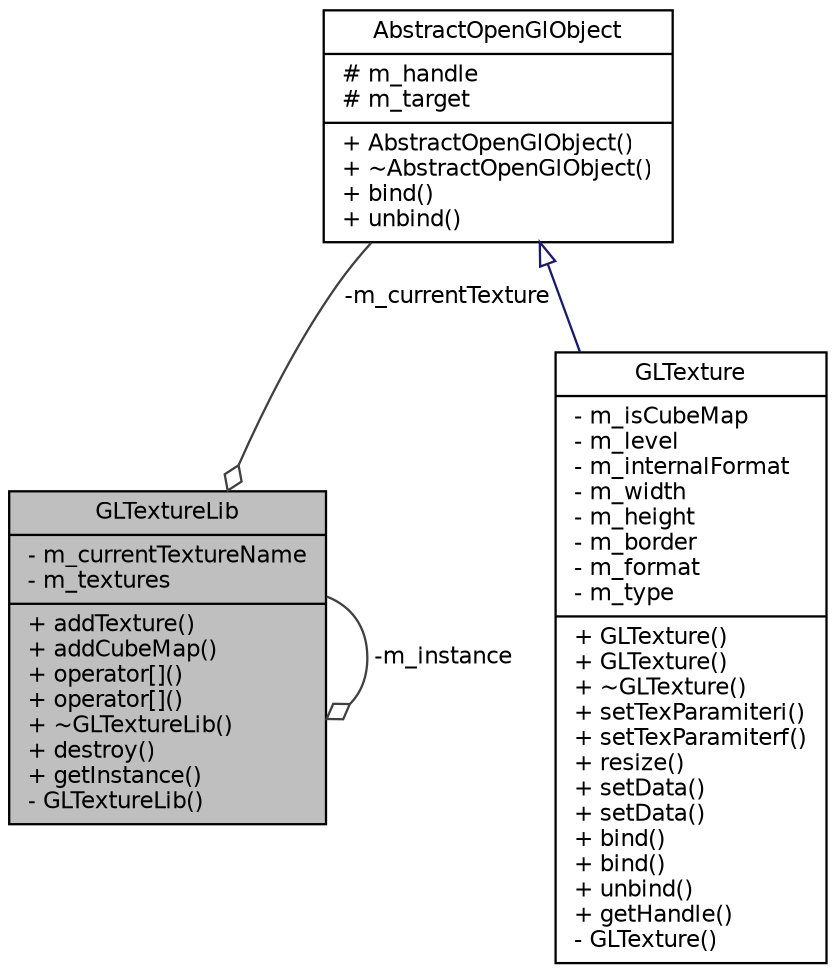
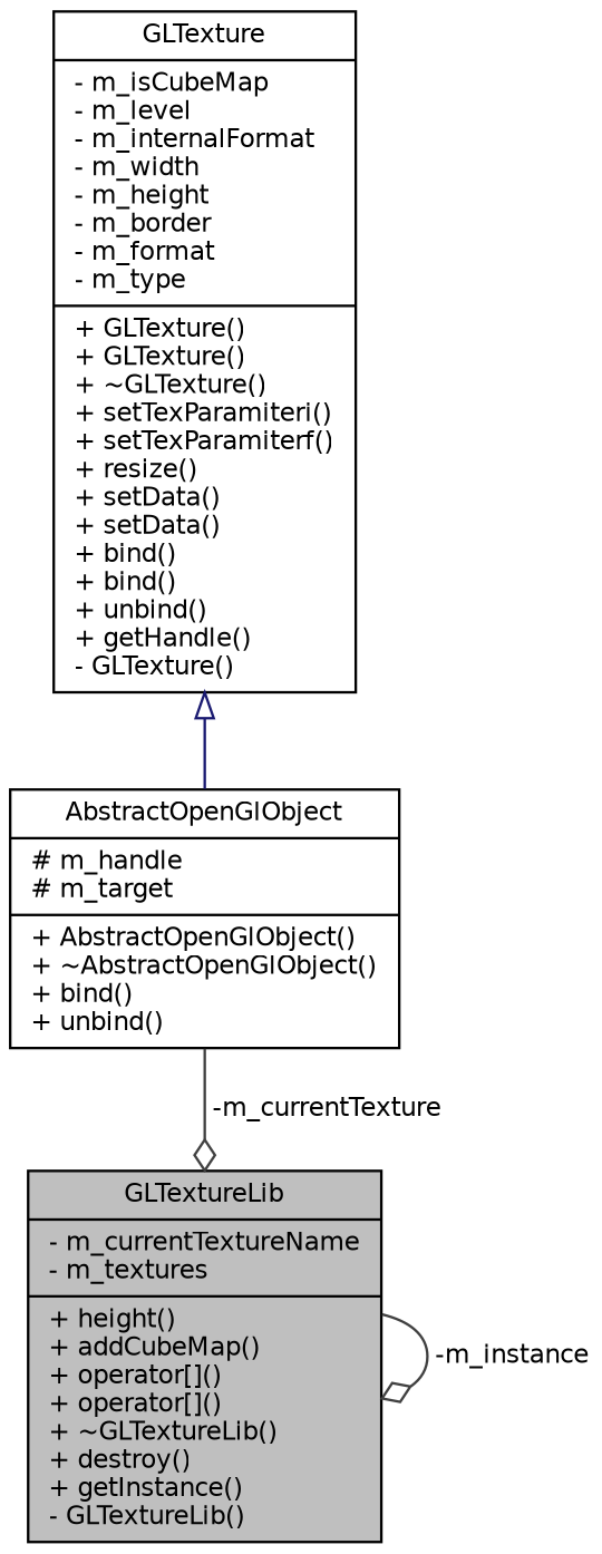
  digraph {
    node [color=black fillcolor=white fontname=Helvetica fontsize=10 shape=record style=filled]
    edge [arrowhead=odiamond color=grey25 fontname=Helvetica fontsize=10 labelfontname=Helvetica labelfontsize=10 style=solid]
-   n1 [fillcolor=grey75 fontcolor=black height=0.2 label="{GLTextureLib\n|- m_currentTextureName\l- m_textures\l|+ addTexture()\l+ addCubeMap()\l+ operator[]()\l+ operator[]()\l+ ~GLTextureLib()\l+ destroy()\l+ getInstance()\l- GLTextureLib()\l}" width=0.4]
+   n1 [fillcolor=grey75 fontcolor=black height=0.2 label="{GLTextureLib\n|- m_currentTextureName\l- m_textures\l|+ height()\l+ addCubeMap()\l+ operator[]()\l+ operator[]()\l+ ~GLTextureLib()\l+ destroy()\l+ getInstance()\l- GLTextureLib()\l}" width=0.4]
    n2 [height=0.2 label="{GLTexture\n|- m_isCubeMap\l- m_level\l- m_internalFormat\l- m_width\l- m_height\l- m_border\l- m_format\l- m_type\l|+ GLTexture()\l+ GLTexture()\l+ ~GLTexture()\l+ setTexParamiteri()\l+ setTexParamiterf()\l+ resize()\l+ setData()\l+ setData()\l+ bind()\l+ bind()\l+ unbind()\l+ getHandle()\l- GLTexture()\l}" width=0.4]
    n3 [height=0.2 label="{AbstractOpenGlObject\n|# m_handle\l# m_target\l|+ AbstractOpenGlObject()\l+ ~AbstractOpenGlObject()\l+ bind()\l+ unbind()\l}" width=0.4]
    n1 -> n1 [label=" -m_instance"]
    n3 -> n1 [label=" -m_currentTexture"]
-   n3 -> n2 [arrowtail=onormal color=midnightblue dir=back arrowhead=""]
+   n2 -> n3 [arrowtail=onormal color=midnightblue dir=back arrowhead=""]
  }
